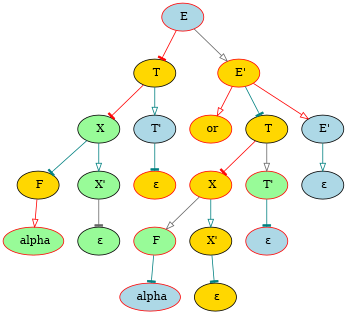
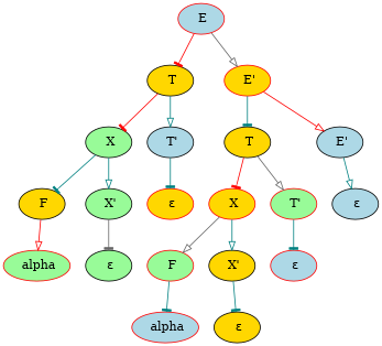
  digraph {
    node [style=filled fillcolor=gold color=black]
    edge [color=teal arrowhead=tee]
    n1 [label=" E" fillcolor=lightblue color=red]
    n2 [label=" T"]
    n3 [label=" E'" color=red]
    n4 [label=" X" fillcolor=palegreen]
    n5 [label=" T'" fillcolor=lightblue]
    n6 [label=" F"]
    n7 [label=" X'" fillcolor=palegreen]
    n8 [label=" alpha" fillcolor=palegreen color=red]
    n9 [label=" ε" fillcolor=palegreen]
    n10 [label=" ε" color=red]
-   n11 [label=" or" color=red]
    n12 [label=" T"]
    n13 [label=" E'" fillcolor=lightblue]
    n14 [label=" X" color=red]
    n15 [label=" T'" fillcolor=palegreen color=red]
    n16 [label=" F" fillcolor=palegreen color=red]
    n17 [label=" X'"]
    n18 [label=" alpha" fillcolor=lightblue color=red]
    n19 [label=" ε"]
    n20 [label=" ε" fillcolor=lightblue color=red]
    n21 [label=" ε" fillcolor=lightblue]
    n1 -> n2 [color=red]
    n1 -> n3 [color=gray40 arrowhead=onormal]
    n2 -> n4 [color=red]
    n2 -> n5 [arrowhead=onormal]
-   n3 -> n11 [color=red arrowhead=onormal]
    n3 -> n12
    n3 -> n13 [color=red arrowhead=onormal]
    n4 -> n6
    n4 -> n7 [arrowhead=onormal]
    n5 -> n10
    n6 -> n8 [color=red arrowhead=onormal]
    n7 -> n9 [color=gray40]
    n12 -> n14 [color=red]
    n12 -> n15 [color=gray40 arrowhead=onormal]
    n13 -> n21 [arrowhead=onormal]
    n14 -> n16 [color=gray40 arrowhead=onormal]
    n14 -> n17 [arrowhead=onormal]
    n15 -> n20
    n16 -> n18
    n17 -> n19
  }
